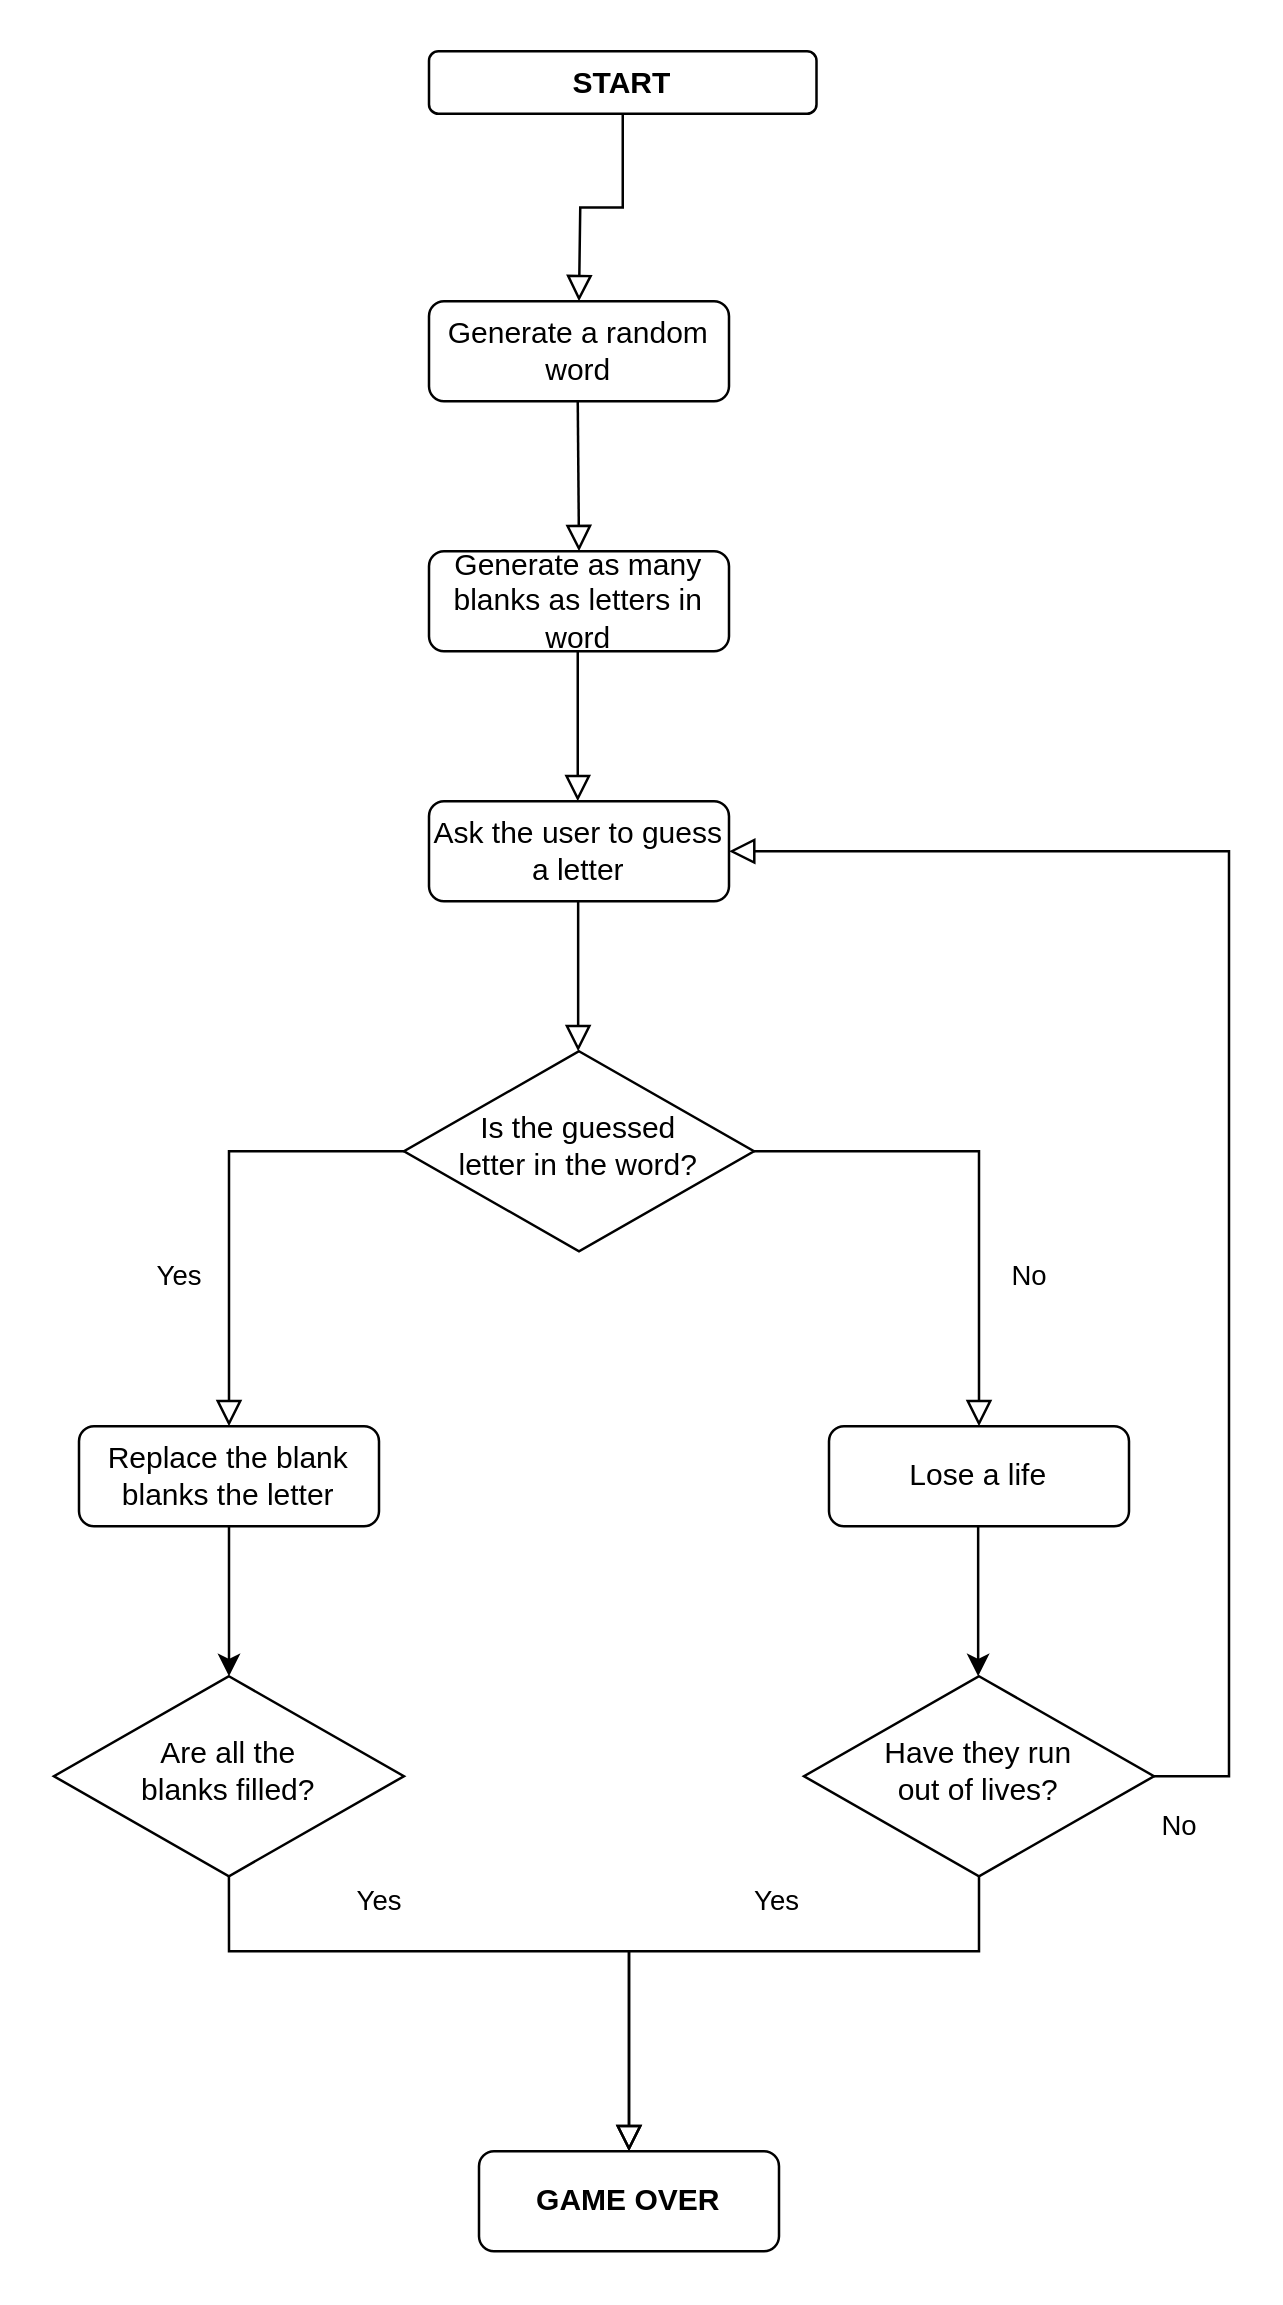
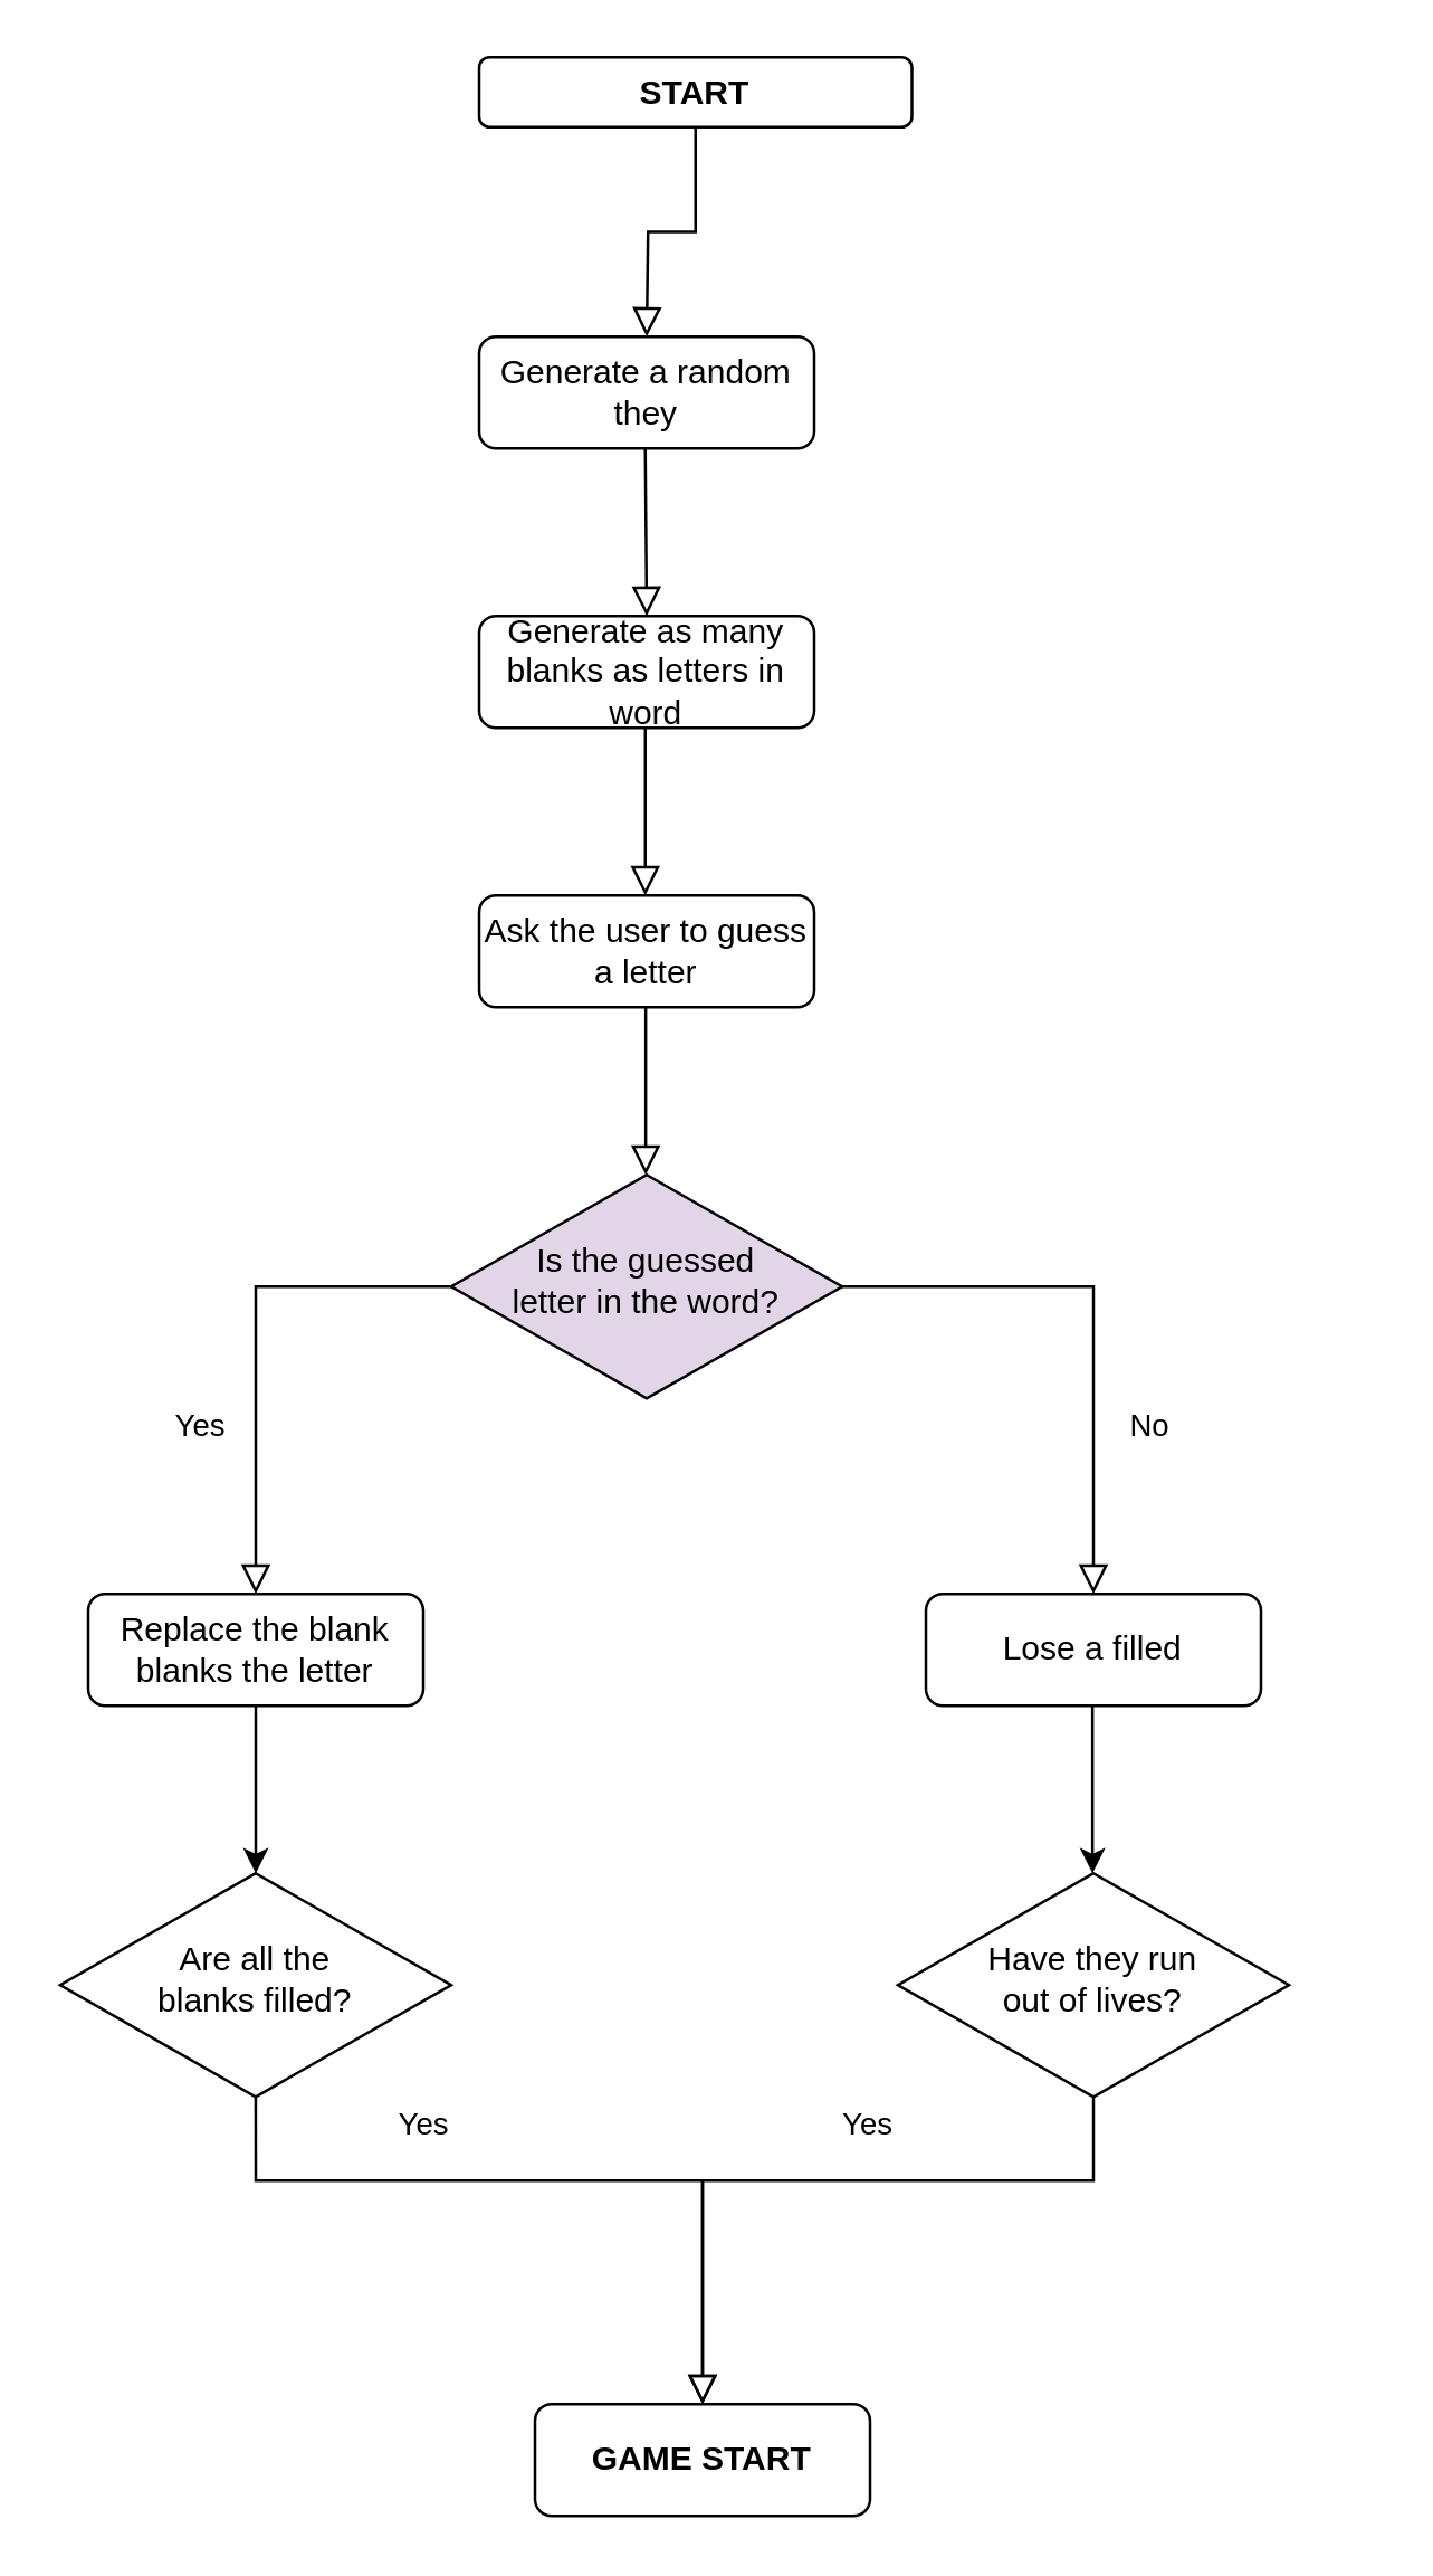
  <mxCell id="0" />
  <mxCell id="1" parent="0" />
  <mxCell id="2" value="" style="rounded=0;html=1;jettySize=auto;orthogonalLoop=1;fontSize=11;endArrow=block;endFill=0;endSize=8;strokeWidth=1;shadow=0;labelBackgroundColor=none;edgeStyle=orthogonalEdgeStyle;" parent="1" source="3" edge="1"><mxGeometry relative="1" as="geometry"><mxPoint x="231" y="120" as="targetPoint" /></mxGeometry></mxCell>
  <mxCell id="3" value="START" style="rounded=1;whiteSpace=wrap;html=1;fontSize=12;glass=0;strokeWidth=1;shadow=0;fontStyle=1" parent="1" vertex="1"><mxGeometry x="171" y="20" width="155" height="25" as="geometry" /></mxCell>
  <mxCell id="4" value="No" style="edgeStyle=orthogonalEdgeStyle;rounded=0;html=1;jettySize=auto;orthogonalLoop=1;fontSize=11;endArrow=block;endFill=0;endSize=8;strokeWidth=1;shadow=0;labelBackgroundColor=none;" parent="1" source="5" target="6" edge="1"><mxGeometry x="0.4" y="20" relative="1" as="geometry"><mxPoint as="offset" /></mxGeometry></mxCell>
- <mxCell id="5" value="Is the guessed &lt;br&gt;letter in the word?" style="rhombus;whiteSpace=wrap;html=1;shadow=0;fontFamily=Helvetica;fontSize=12;align=center;strokeWidth=1;spacing=6;spacingTop=-4;" parent="1" vertex="1"><mxGeometry x="161" y="420" width="140" height="80" as="geometry" /></mxCell>
- <mxCell id="6" value="Lose a life" style="rounded=1;whiteSpace=wrap;html=1;fontSize=12;glass=0;strokeWidth=1;shadow=0;" parent="1" vertex="1"><mxGeometry x="331" y="570" width="120" height="40" as="geometry" /></mxCell>
- <mxCell id="7" value="Generate a random word" style="rounded=1;whiteSpace=wrap;html=1;fontSize=12;glass=0;strokeWidth=1;shadow=0;" parent="1" vertex="1"><mxGeometry x="171" y="120" width="120" height="40" as="geometry" /></mxCell>
+ <mxCell id="5" value="Is the guessed &lt;br&gt;letter in the word?" style="rhombus;whiteSpace=wrap;html=1;shadow=0;fontFamily=Helvetica;fontSize=12;align=center;strokeWidth=1;spacing=6;spacingTop=-4;fillColor=#e1d5e7;" parent="1" vertex="1"><mxGeometry x="161" y="420" width="140" height="80" as="geometry" /></mxCell>
+ <mxCell id="6" value="Lose a filled" style="rounded=1;whiteSpace=wrap;html=1;fontSize=12;glass=0;strokeWidth=1;shadow=0;" parent="1" vertex="1"><mxGeometry x="331" y="570" width="120" height="40" as="geometry" /></mxCell>
+ <mxCell id="7" value="Generate a random they" style="rounded=1;whiteSpace=wrap;html=1;fontSize=12;glass=0;strokeWidth=1;shadow=0;" parent="1" vertex="1"><mxGeometry x="171" y="120" width="120" height="40" as="geometry" /></mxCell>
  <mxCell id="8" value="Generate as many blanks as letters in word" style="rounded=1;whiteSpace=wrap;html=1;fontSize=12;glass=0;strokeWidth=1;shadow=0;" parent="1" vertex="1"><mxGeometry x="171" y="220" width="120" height="40" as="geometry" /></mxCell>
  <mxCell id="9" value="Ask the user to guess a letter" style="rounded=1;whiteSpace=wrap;html=1;fontSize=12;glass=0;strokeWidth=1;shadow=0;" parent="1" vertex="1"><mxGeometry x="171" y="320" width="120" height="40" as="geometry" /></mxCell>
  <mxCell id="10" value="" style="rounded=0;html=1;jettySize=auto;orthogonalLoop=1;fontSize=11;endArrow=block;endFill=0;endSize=8;strokeWidth=1;shadow=0;labelBackgroundColor=none;edgeStyle=orthogonalEdgeStyle;entryX=0.5;entryY=0;entryDx=0;entryDy=0;" parent="1" target="8" edge="1"><mxGeometry relative="1" as="geometry"><mxPoint x="230.5" y="160" as="sourcePoint" /><mxPoint x="230.5" y="220" as="targetPoint" /><Array as="points" /></mxGeometry></mxCell>
  <mxCell id="11" value="" style="rounded=0;html=1;jettySize=auto;orthogonalLoop=1;fontSize=11;endArrow=block;endFill=0;endSize=8;strokeWidth=1;shadow=0;labelBackgroundColor=none;edgeStyle=orthogonalEdgeStyle;" parent="1" edge="1"><mxGeometry relative="1" as="geometry"><mxPoint x="230.5" y="260" as="sourcePoint" /><mxPoint x="230.5" y="320" as="targetPoint" /></mxGeometry></mxCell>
  <mxCell id="12" value="" style="rounded=0;html=1;jettySize=auto;orthogonalLoop=1;fontSize=11;endArrow=block;endFill=0;endSize=8;strokeWidth=1;shadow=0;labelBackgroundColor=none;edgeStyle=orthogonalEdgeStyle;" parent="1" edge="1"><mxGeometry relative="1" as="geometry"><mxPoint x="230.66" y="360" as="sourcePoint" /><mxPoint x="230.66" y="420" as="targetPoint" /></mxGeometry></mxCell>
  <mxCell id="13" value="Yes" style="edgeStyle=orthogonalEdgeStyle;rounded=0;html=1;jettySize=auto;orthogonalLoop=1;fontSize=11;endArrow=block;endFill=0;endSize=8;strokeWidth=1;shadow=0;labelBackgroundColor=none;exitX=0;exitY=0.5;exitDx=0;exitDy=0;" parent="1" source="5" target="15" edge="1"><mxGeometry x="0.333" y="-20" relative="1" as="geometry"><mxPoint as="offset" /><mxPoint x="1" y="460" as="sourcePoint" /></mxGeometry></mxCell>
  <mxCell id="14" value="" style="edgeStyle=orthogonalEdgeStyle;rounded=0;orthogonalLoop=1;jettySize=auto;html=1;" parent="1" source="15" edge="1"><mxGeometry relative="1" as="geometry"><mxPoint x="91" y="670" as="targetPoint" /></mxGeometry></mxCell>
  <mxCell id="15" value="Replace the blank&lt;br&gt;blanks the letter" style="rounded=1;whiteSpace=wrap;html=1;fontSize=12;glass=0;strokeWidth=1;shadow=0;" parent="1" vertex="1"><mxGeometry x="31" y="570" width="120" height="40" as="geometry" /></mxCell>
  <mxCell id="16" value="Yes" style="edgeStyle=orthogonalEdgeStyle;rounded=0;html=1;jettySize=auto;orthogonalLoop=1;fontSize=11;endArrow=block;endFill=0;endSize=8;strokeWidth=1;shadow=0;labelBackgroundColor=none;exitX=0.5;exitY=1;exitDx=0;exitDy=0;" parent="1" source="17" edge="1"><mxGeometry x="-0.333" y="20" relative="1" as="geometry"><mxPoint as="offset" /><mxPoint x="251" y="860" as="targetPoint" /><Array as="points"><mxPoint x="91" y="780" /><mxPoint x="251" y="780" /><mxPoint x="251" y="820" /></Array></mxGeometry></mxCell>
  <mxCell id="17" value="Are all the &lt;br&gt;blanks filled?" style="rhombus;whiteSpace=wrap;html=1;shadow=0;fontFamily=Helvetica;fontSize=12;align=center;strokeWidth=1;spacing=6;spacingTop=-4;" parent="1" vertex="1"><mxGeometry x="20.97" y="670" width="140" height="80" as="geometry" /></mxCell>
- <mxCell id="18" value="No" style="edgeStyle=orthogonalEdgeStyle;rounded=0;html=1;jettySize=auto;orthogonalLoop=1;fontSize=11;endArrow=block;endFill=0;endSize=8;strokeWidth=1;shadow=0;labelBackgroundColor=none;entryX=1;entryY=0.5;entryDx=0;entryDy=0;" parent="1" source="19" target="9" edge="1"><mxGeometry x="-0.967" y="-20" relative="1" as="geometry"><mxPoint as="offset" /><mxPoint x="511" y="330" as="targetPoint" /><Array as="points"><mxPoint x="491" y="710" /><mxPoint x="491" y="340" /></Array></mxGeometry></mxCell>
  <mxCell id="19" value="Have they run&lt;br&gt;out of lives?" style="rhombus;whiteSpace=wrap;html=1;shadow=0;fontFamily=Helvetica;fontSize=12;align=center;strokeWidth=1;spacing=6;spacingTop=-4;" parent="1" vertex="1"><mxGeometry x="321" y="670" width="140" height="80" as="geometry" /></mxCell>
  <mxCell id="20" value="Yes" style="edgeStyle=orthogonalEdgeStyle;rounded=0;html=1;jettySize=auto;orthogonalLoop=1;fontSize=11;endArrow=block;endFill=0;endSize=8;strokeWidth=1;shadow=0;labelBackgroundColor=none;exitX=0.5;exitY=1;exitDx=0;exitDy=0;" parent="1" source="19" edge="1"><mxGeometry x="-0.111" y="-20" relative="1" as="geometry"><mxPoint as="offset" /><mxPoint x="161" y="710" as="sourcePoint" /><mxPoint x="251" y="860" as="targetPoint" /><Array as="points"><mxPoint x="391" y="780" /><mxPoint x="251" y="780" /><mxPoint x="251" y="820" /></Array></mxGeometry></mxCell>
  <mxCell id="21" value="" style="edgeStyle=orthogonalEdgeStyle;rounded=0;orthogonalLoop=1;jettySize=auto;html=1;" parent="1" edge="1"><mxGeometry relative="1" as="geometry"><mxPoint x="390.66" y="610" as="sourcePoint" /><mxPoint x="390.66" y="670" as="targetPoint" /></mxGeometry></mxCell>
- <mxCell id="22" value="&lt;b&gt;GAME OVER&lt;/b&gt;" style="rounded=1;whiteSpace=wrap;html=1;fontSize=12;glass=0;strokeWidth=1;shadow=0;" parent="1" vertex="1"><mxGeometry x="191" y="860" width="120" height="40" as="geometry" /></mxCell>
+ <mxCell id="22" value="&lt;b&gt;GAME START&lt;/b&gt;" style="rounded=1;whiteSpace=wrap;html=1;fontSize=12;glass=0;strokeWidth=1;shadow=0;" parent="1" vertex="1"><mxGeometry x="191" y="860" width="120" height="40" as="geometry" /></mxCell>
